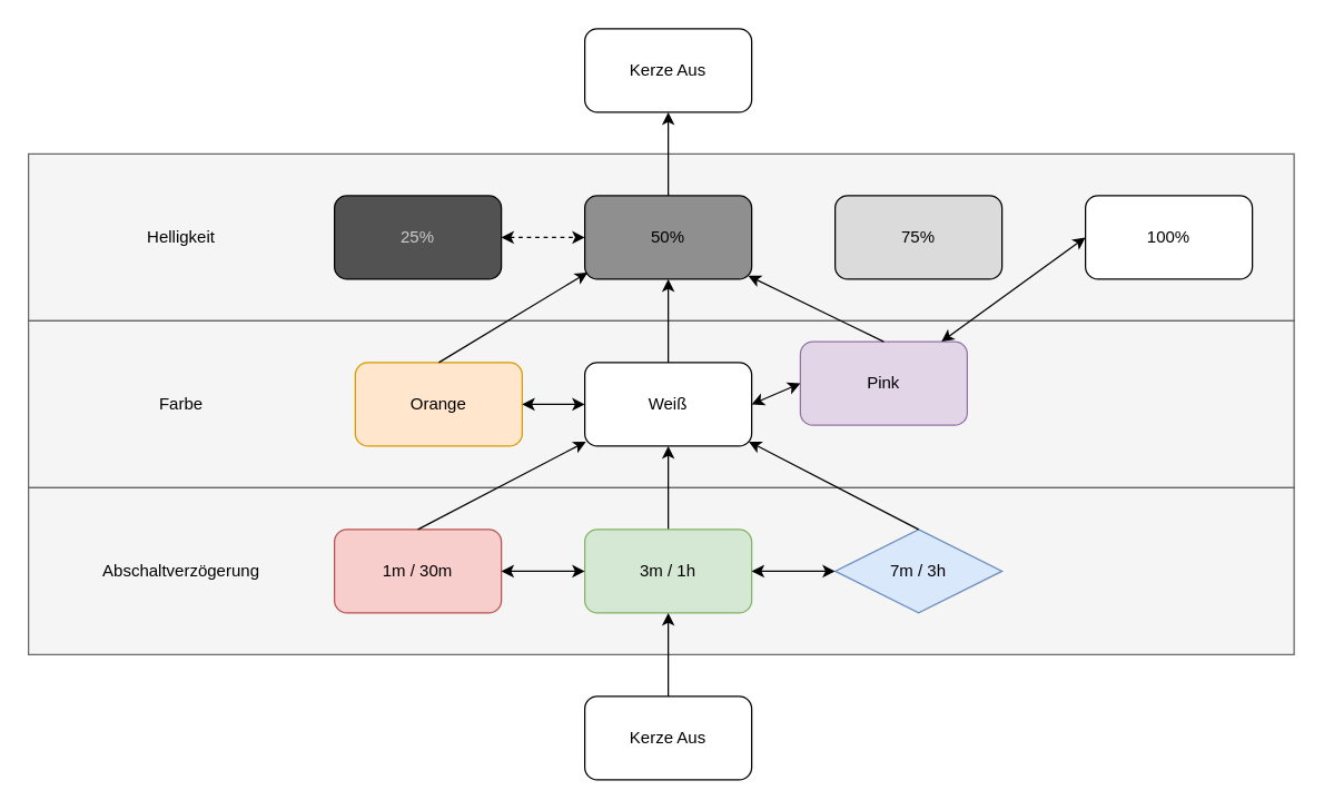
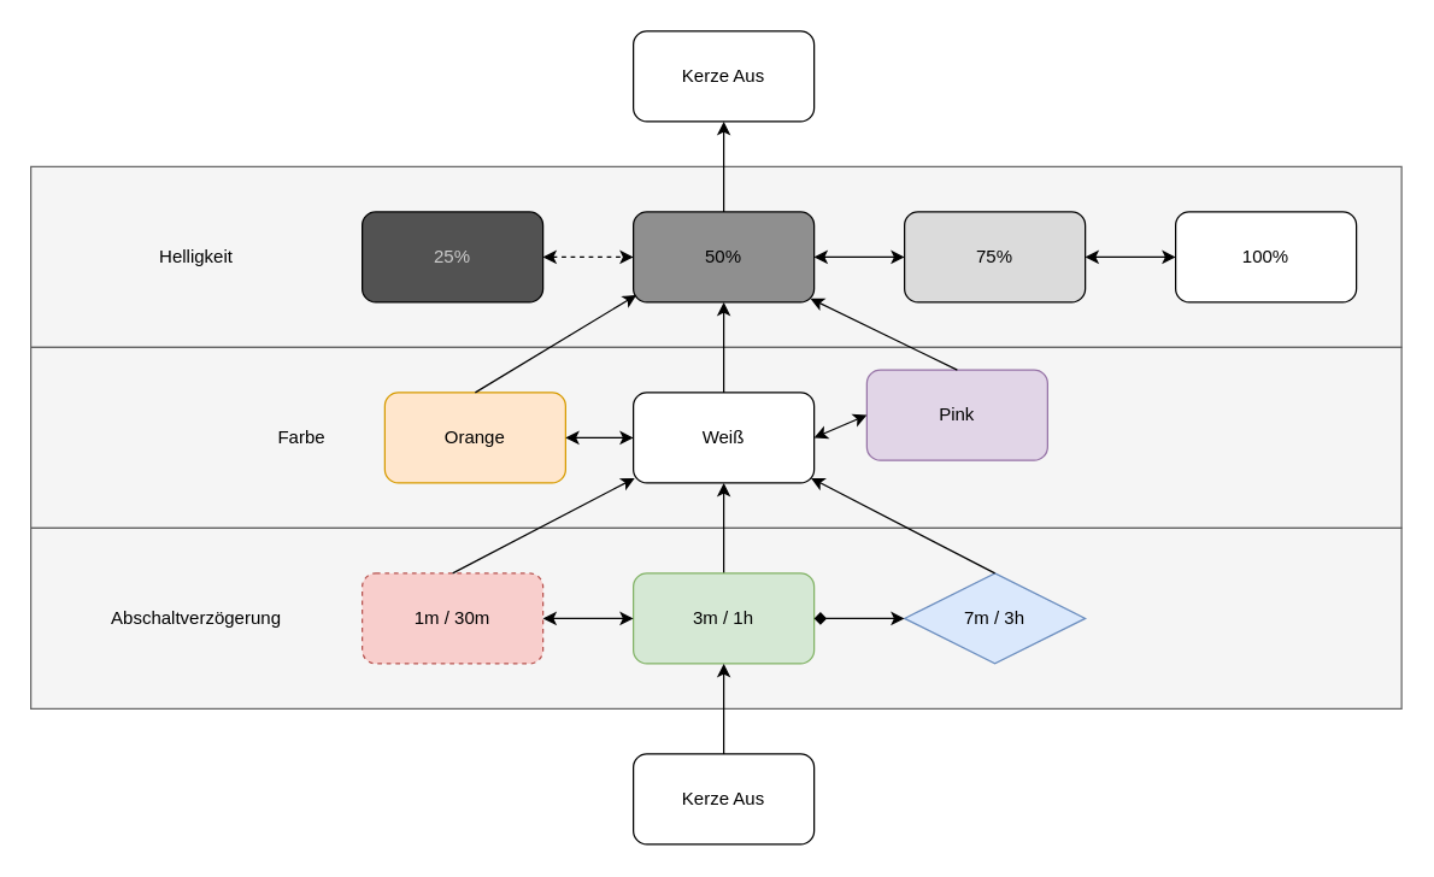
  <mxCell id="0" />
  <mxCell id="1" parent="0" />
  <mxCell id="2" value="" style="rounded=0;whiteSpace=wrap;html=1;strokeColor=#666666;fillColor=#f5f5f5;fontColor=#333333;" vertex="1" parent="1"><mxGeometry x="20" y="110" width="910" height="120" as="geometry" /></mxCell>
  <mxCell id="3" value="" style="rounded=0;whiteSpace=wrap;html=1;strokeColor=#666666;fillColor=#f5f5f5;fontColor=#333333;" vertex="1" parent="1"><mxGeometry x="20" y="230" width="910" height="120" as="geometry" /></mxCell>
  <mxCell id="4" value="" style="rounded=0;whiteSpace=wrap;html=1;strokeColor=#666666;fillColor=#f5f5f5;fontColor=#333333;" vertex="1" parent="1"><mxGeometry x="20" y="350" width="910" height="120" as="geometry" /></mxCell>
  <mxCell id="5" value="" style="edgeStyle=orthogonalEdgeStyle;rounded=0;orthogonalLoop=1;jettySize=auto;html=1;" edge="1" parent="1" source="6" target="8"><mxGeometry relative="1" as="geometry" /></mxCell>
  <mxCell id="6" value="3m / 1h" style="rounded=1;whiteSpace=wrap;html=1;fillColor=#d5e8d4;strokeColor=#82b366;" vertex="1" parent="1"><mxGeometry x="420" y="380" width="120" height="60" as="geometry" /></mxCell>
  <mxCell id="7" value="" style="edgeStyle=orthogonalEdgeStyle;rounded=0;orthogonalLoop=1;jettySize=auto;html=1;" edge="1" parent="1" source="8" target="10"><mxGeometry relative="1" as="geometry" /></mxCell>
  <mxCell id="8" value="Weiß" style="rounded=1;whiteSpace=wrap;html=1;" vertex="1" parent="1"><mxGeometry x="420" y="260" width="120" height="60" as="geometry" /></mxCell>
  <mxCell id="9" value="" style="edgeStyle=orthogonalEdgeStyle;rounded=0;orthogonalLoop=1;jettySize=auto;html=1;" edge="1" parent="1" source="10" target="19"><mxGeometry relative="1" as="geometry" /></mxCell>
  <mxCell id="10" value="50%" style="rounded=1;whiteSpace=wrap;html=1;fillColor=#8F8F8F;" vertex="1" parent="1"><mxGeometry x="420" y="140" width="120" height="60" as="geometry" /></mxCell>
  <mxCell id="11" value="7m / 3h" style="rhombus;whiteSpace=wrap;html=1;fillColor=#dae8fc;strokeColor=#6c8ebf;" vertex="1" parent="1"><mxGeometry x="600" y="380" width="120" height="60" as="geometry" /></mxCell>
  <mxCell id="12" value="Pink" style="rounded=1;whiteSpace=wrap;html=1;fillColor=#e1d5e7;strokeColor=#9673a6;" vertex="1" parent="1"><mxGeometry x="575" y="245" width="120" height="60" as="geometry" /></mxCell>
  <mxCell id="13" value="75%" style="rounded=1;whiteSpace=wrap;html=1;fillColor=#DBDBDB;" vertex="1" parent="1"><mxGeometry x="600" y="140" width="120" height="60" as="geometry" /></mxCell>
- <mxCell id="14" value="1m / 30m" style="rounded=1;whiteSpace=wrap;html=1;fillColor=#f8cecc;strokeColor=#b85450;" vertex="1" parent="1"><mxGeometry x="240" y="380" width="120" height="60" as="geometry" /></mxCell>
+ <mxCell id="14" value="1m / 30m" style="rounded=1;whiteSpace=wrap;html=1;fillColor=#f8cecc;strokeColor=#b85450;dashed=1;" vertex="1" parent="1"><mxGeometry x="240" y="380" width="120" height="60" as="geometry" /></mxCell>
  <mxCell id="15" value="Orange" style="rounded=1;whiteSpace=wrap;html=1;fillColor=#ffe6cc;strokeColor=#d79b00;" vertex="1" parent="1"><mxGeometry x="255" y="260" width="120" height="60" as="geometry" /></mxCell>
  <mxCell id="16" value="&lt;font color=&quot;#cccccc&quot;&gt;25%&lt;/font&gt;" style="rounded=1;whiteSpace=wrap;html=1;fillColor=#525252;" vertex="1" parent="1"><mxGeometry x="240" y="140" width="120" height="60" as="geometry" /></mxCell>
  <mxCell id="17" value="" style="edgeStyle=orthogonalEdgeStyle;rounded=0;orthogonalLoop=1;jettySize=auto;html=1;" edge="1" parent="1" source="18" target="6"><mxGeometry relative="1" as="geometry" /></mxCell>
  <mxCell id="18" value="Kerze Aus" style="rounded=1;whiteSpace=wrap;html=1;" vertex="1" parent="1"><mxGeometry x="420" y="500" width="120" height="60" as="geometry" /></mxCell>
  <mxCell id="19" value="Kerze Aus" style="rounded=1;whiteSpace=wrap;html=1;" vertex="1" parent="1"><mxGeometry x="420" y="20" width="120" height="60" as="geometry" /></mxCell>
  <mxCell id="20" value="100%" style="rounded=1;whiteSpace=wrap;html=1;" vertex="1" parent="1"><mxGeometry x="780" y="140" width="120" height="60" as="geometry" /></mxCell>
  <mxCell id="21" value="" style="endArrow=classic;html=1;exitX=0.5;exitY=0;exitDx=0;exitDy=0;entryX=0.98;entryY=0.96;entryDx=0;entryDy=0;entryPerimeter=0;" edge="1" parent="1" source="12" target="10"><mxGeometry width="50" height="50" relative="1" as="geometry"><mxPoint x="510" y="390" as="sourcePoint" /><mxPoint x="560" y="340" as="targetPoint" /></mxGeometry></mxCell>
  <mxCell id="22" value="" style="endArrow=classic;html=1;exitX=0.5;exitY=0;exitDx=0;exitDy=0;entryX=0.017;entryY=0.92;entryDx=0;entryDy=0;entryPerimeter=0;" edge="1" parent="1" source="15" target="10"><mxGeometry width="50" height="50" relative="1" as="geometry"><mxPoint x="510" y="390" as="sourcePoint" /><mxPoint x="560" y="340" as="targetPoint" /></mxGeometry></mxCell>
  <mxCell id="23" value="" style="endArrow=classic;html=1;exitX=0.5;exitY=0;exitDx=0;exitDy=0;entryX=0.007;entryY=0.947;entryDx=0;entryDy=0;entryPerimeter=0;" edge="1" parent="1" source="14" target="8"><mxGeometry width="50" height="50" relative="1" as="geometry"><mxPoint x="510" y="390" as="sourcePoint" /><mxPoint x="560" y="340" as="targetPoint" /></mxGeometry></mxCell>
  <mxCell id="24" value="" style="endArrow=classic;html=1;exitX=0.5;exitY=0;exitDx=0;exitDy=0;entryX=0.983;entryY=0.947;entryDx=0;entryDy=0;entryPerimeter=0;" edge="1" parent="1" source="11" target="8"><mxGeometry width="50" height="50" relative="1" as="geometry"><mxPoint x="510" y="390" as="sourcePoint" /><mxPoint x="560" y="340" as="targetPoint" /></mxGeometry></mxCell>
  <mxCell id="25" value="" style="endArrow=classic;startArrow=classic;html=1;exitX=1;exitY=0.5;exitDx=0;exitDy=0;entryX=0;entryY=0.5;entryDx=0;entryDy=0;" edge="1" parent="1" source="14" target="6"><mxGeometry width="50" height="50" relative="1" as="geometry"><mxPoint x="510" y="390" as="sourcePoint" /><mxPoint x="560" y="340" as="targetPoint" /></mxGeometry></mxCell>
- <mxCell id="26" value="" style="endArrow=classic;startArrow=classic;html=1;exitX=0;exitY=0.5;exitDx=0;exitDy=0;entryX=1;entryY=0.5;entryDx=0;entryDy=0;" edge="1" parent="1" source="11" target="6"><mxGeometry width="50" height="50" relative="1" as="geometry"><mxPoint x="510" y="390" as="sourcePoint" /><mxPoint x="560" y="340" as="targetPoint" /></mxGeometry></mxCell>
+ <mxCell id="26" value="" style="endArrow=diamond;startArrow=classic;html=1;exitX=0;exitY=0.5;exitDx=0;exitDy=0;entryX=1;entryY=0.5;entryDx=0;entryDy=0;" edge="1" parent="1" source="11" target="6"><mxGeometry width="50" height="50" relative="1" as="geometry"><mxPoint x="510" y="390" as="sourcePoint" /><mxPoint x="560" y="340" as="targetPoint" /></mxGeometry></mxCell>
  <mxCell id="27" value="" style="endArrow=classic;startArrow=classic;html=1;exitX=1;exitY=0.5;exitDx=0;exitDy=0;entryX=0;entryY=0.5;entryDx=0;entryDy=0;" edge="1" parent="1" source="15" target="8"><mxGeometry width="50" height="50" relative="1" as="geometry"><mxPoint x="510" y="390" as="sourcePoint" /><mxPoint x="560" y="340" as="targetPoint" /></mxGeometry></mxCell>
  <mxCell id="28" value="" style="endArrow=classic;startArrow=classic;html=1;exitX=0;exitY=0.5;exitDx=0;exitDy=0;entryX=1;entryY=0.5;entryDx=0;entryDy=0;" edge="1" parent="1" source="12" target="8"><mxGeometry width="50" height="50" relative="1" as="geometry"><mxPoint x="510" y="390" as="sourcePoint" /><mxPoint x="560" y="340" as="targetPoint" /></mxGeometry></mxCell>
  <mxCell id="29" value="" style="endArrow=classic;startArrow=classic;html=1;exitX=1;exitY=0.5;exitDx=0;exitDy=0;entryX=0;entryY=0.5;entryDx=0;entryDy=0;dashed=1;" edge="1" parent="1" source="16" target="10"><mxGeometry width="50" height="50" relative="1" as="geometry"><mxPoint x="510" y="390" as="sourcePoint" /><mxPoint x="560" y="340" as="targetPoint" /></mxGeometry></mxCell>
- <mxCell id="31" value="" style="endArrow=classic;startArrow=classic;html=1;exitX=0;exitY=0.5;exitDx=0;exitDy=0;" edge="1" parent="1" source="20" target="12"><mxGeometry width="50" height="50" relative="1" as="geometry"><mxPoint x="510" y="390" as="sourcePoint" /><mxPoint x="560" y="340" as="targetPoint" /></mxGeometry></mxCell>
+ <mxCell id="30" value="" style="endArrow=classic;startArrow=classic;html=1;exitX=1;exitY=0.5;exitDx=0;exitDy=0;entryX=0;entryY=0.5;entryDx=0;entryDy=0;" edge="1" parent="1" source="10" target="13"><mxGeometry width="50" height="50" relative="1" as="geometry"><mxPoint x="510" y="390" as="sourcePoint" /><mxPoint x="560" y="340" as="targetPoint" /></mxGeometry></mxCell>
+ <mxCell id="31" value="" style="endArrow=classic;startArrow=classic;html=1;exitX=0;exitY=0.5;exitDx=0;exitDy=0;entryX=1;entryY=0.5;entryDx=0;entryDy=0;" edge="1" parent="1" source="20" target="13"><mxGeometry width="50" height="50" relative="1" as="geometry"><mxPoint x="510" y="390" as="sourcePoint" /><mxPoint x="560" y="340" as="targetPoint" /></mxGeometry></mxCell>
  <mxCell id="32" value="Abschaltverzögerung" style="text;html=1;strokeColor=none;fillColor=none;align=center;verticalAlign=middle;whiteSpace=wrap;rounded=0;" vertex="1" parent="1"><mxGeometry x="110" y="400" width="40" height="20" as="geometry" /></mxCell>
- <mxCell id="33" value="Farbe" style="text;html=1;strokeColor=none;fillColor=none;align=center;verticalAlign=middle;whiteSpace=wrap;rounded=0;" vertex="1" parent="1"><mxGeometry x="110" y="280" width="40" height="20" as="geometry" /></mxCell>
+ <mxCell id="33" value="Farbe" style="text;html=1;strokeColor=none;fillColor=none;align=center;verticalAlign=middle;whiteSpace=wrap;rounded=0;" vertex="1" parent="1"><mxGeometry x="180" y="280" width="40" height="20" as="geometry" /></mxCell>
  <mxCell id="34" value="Helligkeit" style="text;html=1;strokeColor=none;fillColor=none;align=center;verticalAlign=middle;whiteSpace=wrap;rounded=0;" vertex="1" parent="1"><mxGeometry x="110" y="160" width="40" height="20" as="geometry" /></mxCell>
